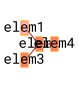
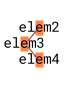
  digraph {
    fontname="Roboto Mono"
    rankdir=LR
    ranksep=0.1
    node [color=darkorange fillcolor=salmon fixedsize=true fontname="Roboto Mono" shape=box style=filled]
    edge [arrowsize=0.1 color=brown fontname="Roboto Mono"]
-   elem1 [fillcolor=lightpink height=0.2 width=0.1]
    elem2 [height=0.2 width=0.1]
    elem3 [height=0.2 width=0.1]
    elem4 [height=0.2 width=0.1]
-   elem1 -> elem2
    elem3 -> elem2
-   elem2 -> elem4
+   elem3 -> elem4
  }
